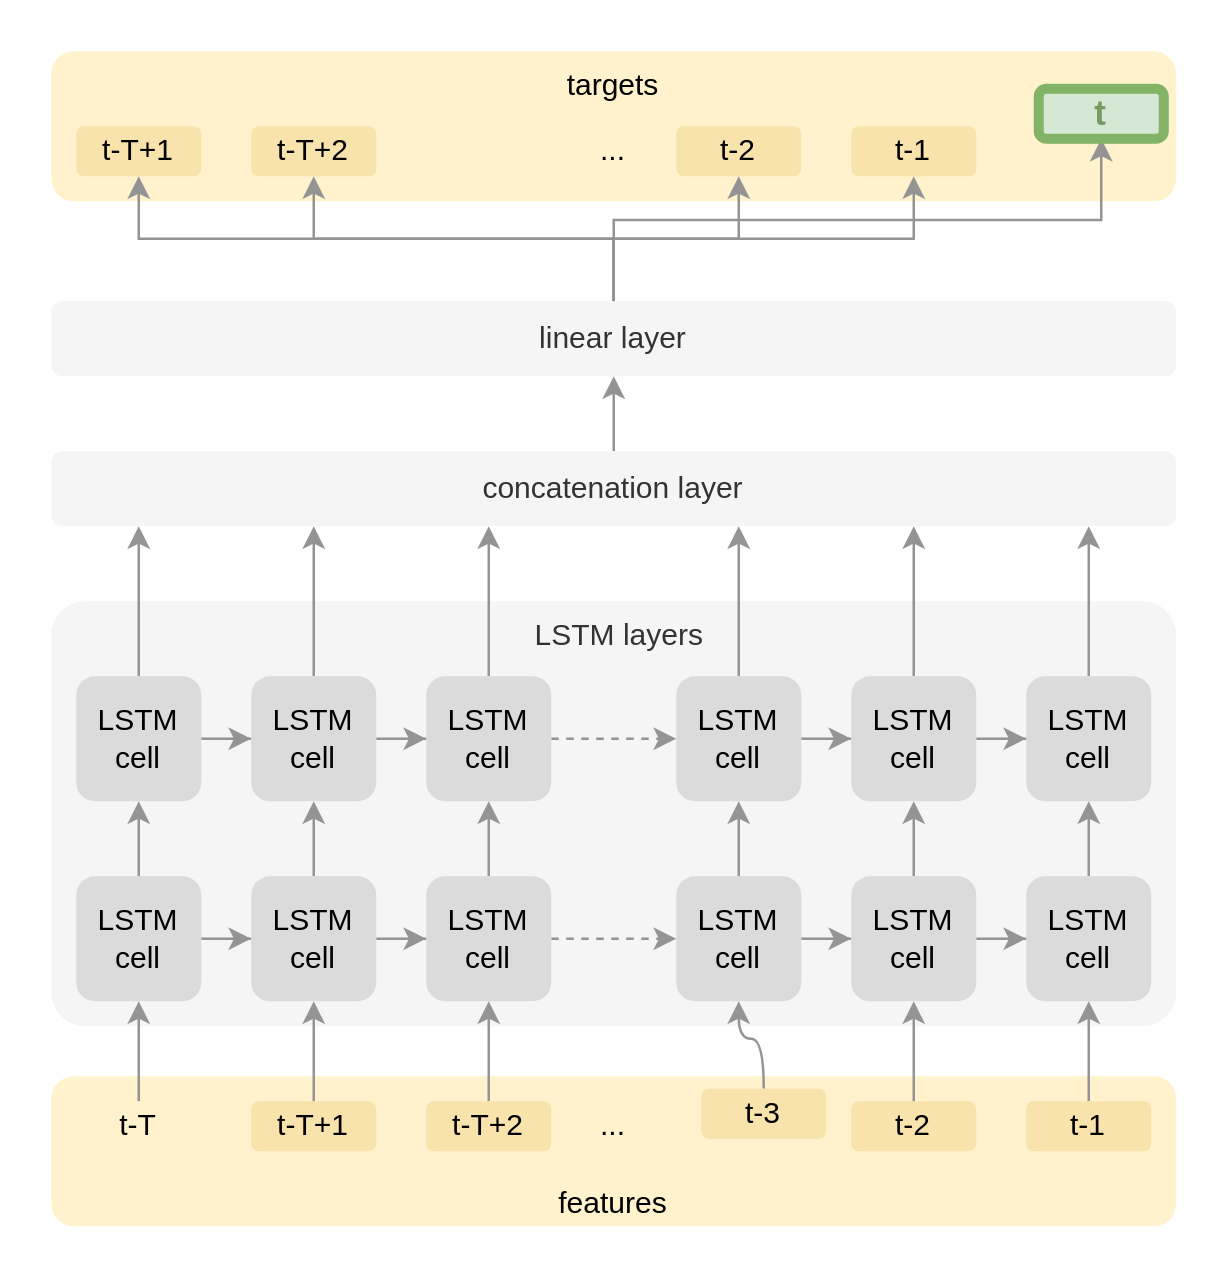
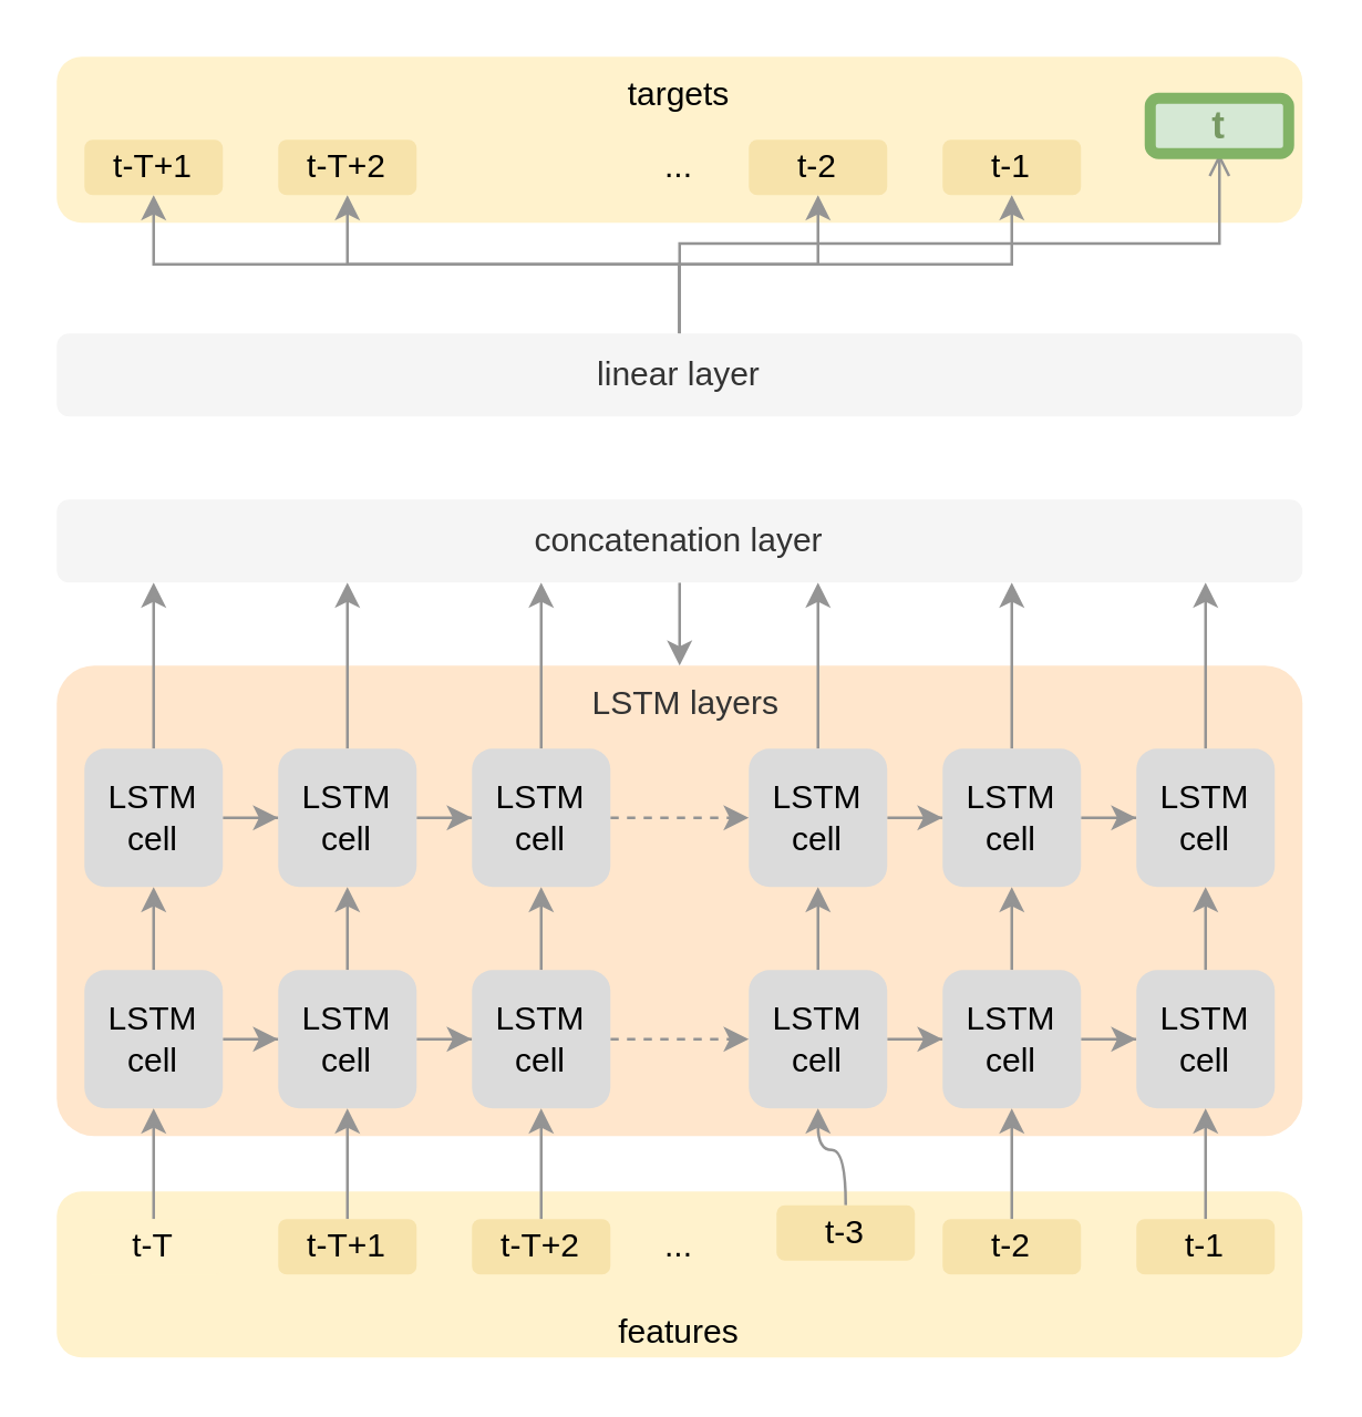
  <mxCell id="0" />
  <mxCell id="1" parent="0" />
  <mxCell id="2" value="targets" style="rounded=1;whiteSpace=wrap;html=1;shadow=0;glass=0;sketch=0;align=center;fillColor=#fff2cc;verticalAlign=top;strokeColor=none;" vertex="1" parent="1"><mxGeometry x="20" y="20" width="450" height="60" as="geometry" /></mxCell>
  <mxCell id="3" value="features" style="rounded=1;whiteSpace=wrap;html=1;shadow=0;glass=0;sketch=0;align=center;verticalAlign=bottom;fillColor=#fff2cc;strokeColor=none;" vertex="1" parent="1"><mxGeometry x="20" y="430" width="450" height="60" as="geometry" /></mxCell>
- <mxCell id="4" value="LSTM&amp;nbsp;layers" style="rounded=1;whiteSpace=wrap;html=1;shadow=0;sketch=0;glass=0;fillColor=#f5f5f5;fontColor=#333333;strokeColor=none;align=center;spacingRight=7;spacingLeft=12;verticalAlign=top;arcSize=8;" vertex="1" parent="1"><mxGeometry x="20" y="240" width="450" height="170" as="geometry" /></mxCell>
+ <mxCell id="4" value="LSTM&amp;nbsp;layers" style="rounded=1;whiteSpace=wrap;html=1;shadow=0;sketch=0;glass=0;fillColor=#ffe6cc;fontColor=#333333;strokeColor=none;align=center;spacingRight=7;spacingLeft=12;verticalAlign=top;arcSize=8;" vertex="1" parent="1"><mxGeometry x="20" y="240" width="450" height="170" as="geometry" /></mxCell>
  <mxCell id="5" style="edgeStyle=orthogonalEdgeStyle;rounded=0;orthogonalLoop=1;jettySize=auto;html=1;entryX=0;entryY=0.5;entryDx=0;entryDy=0;strokeColor=#949494;" edge="1" parent="1" source="7" target="10"><mxGeometry relative="1" as="geometry" /></mxCell>
  <mxCell id="6" style="edgeStyle=orthogonalEdgeStyle;rounded=0;orthogonalLoop=1;jettySize=auto;html=1;strokeColor=#949494;" edge="1" parent="1" source="7" target="24"><mxGeometry relative="1" as="geometry" /></mxCell>
  <mxCell id="7" value="LSTM&lt;br&gt;cell" style="rounded=1;whiteSpace=wrap;html=1;strokeColor=none;fillColor=#DBDBDB;" vertex="1" parent="1"><mxGeometry x="30" y="350" width="50" height="50" as="geometry" /></mxCell>
  <mxCell id="8" style="edgeStyle=orthogonalEdgeStyle;rounded=0;orthogonalLoop=1;jettySize=auto;html=1;entryX=0;entryY=0.5;entryDx=0;entryDy=0;strokeColor=#949494;" edge="1" parent="1" source="10" target="13"><mxGeometry relative="1" as="geometry" /></mxCell>
  <mxCell id="9" style="edgeStyle=orthogonalEdgeStyle;rounded=0;orthogonalLoop=1;jettySize=auto;html=1;entryX=0.5;entryY=1;entryDx=0;entryDy=0;strokeColor=#949494;" edge="1" parent="1" source="10" target="27"><mxGeometry relative="1" as="geometry" /></mxCell>
  <mxCell id="10" value="LSTM&lt;br&gt;cell" style="rounded=1;whiteSpace=wrap;html=1;strokeColor=none;fillColor=#DBDBDB;" vertex="1" parent="1"><mxGeometry x="100" y="350" width="50" height="50" as="geometry" /></mxCell>
  <mxCell id="11" style="edgeStyle=orthogonalEdgeStyle;rounded=0;orthogonalLoop=1;jettySize=auto;html=1;dashed=1;strokeColor=#949494;" edge="1" parent="1" source="13" target="16"><mxGeometry relative="1" as="geometry" /></mxCell>
  <mxCell id="12" style="edgeStyle=orthogonalEdgeStyle;rounded=0;orthogonalLoop=1;jettySize=auto;html=1;strokeColor=#949494;" edge="1" parent="1" source="13" target="30"><mxGeometry relative="1" as="geometry" /></mxCell>
  <mxCell id="13" value="LSTM&lt;br&gt;cell" style="rounded=1;whiteSpace=wrap;html=1;strokeColor=none;fillColor=#DBDBDB;" vertex="1" parent="1"><mxGeometry x="170" y="350" width="50" height="50" as="geometry" /></mxCell>
  <mxCell id="14" style="edgeStyle=orthogonalEdgeStyle;rounded=0;orthogonalLoop=1;jettySize=auto;html=1;strokeColor=#949494;" edge="1" parent="1" source="16" target="19"><mxGeometry relative="1" as="geometry" /></mxCell>
  <mxCell id="15" style="edgeStyle=orthogonalEdgeStyle;rounded=0;orthogonalLoop=1;jettySize=auto;html=1;strokeColor=#949494;" edge="1" parent="1" source="16" target="33"><mxGeometry relative="1" as="geometry" /></mxCell>
  <mxCell id="16" value="LSTM&lt;br&gt;cell" style="rounded=1;whiteSpace=wrap;html=1;strokeColor=none;fillColor=#DBDBDB;" vertex="1" parent="1"><mxGeometry x="270" y="350" width="50" height="50" as="geometry" /></mxCell>
  <mxCell id="17" style="edgeStyle=orthogonalEdgeStyle;rounded=0;orthogonalLoop=1;jettySize=auto;html=1;strokeColor=#949494;" edge="1" parent="1" source="19" target="21"><mxGeometry relative="1" as="geometry" /></mxCell>
  <mxCell id="18" style="edgeStyle=orthogonalEdgeStyle;rounded=0;orthogonalLoop=1;jettySize=auto;html=1;strokeColor=#949494;" edge="1" parent="1" source="19" target="36"><mxGeometry relative="1" as="geometry" /></mxCell>
  <mxCell id="19" value="LSTM&lt;br&gt;cell" style="rounded=1;whiteSpace=wrap;html=1;strokeColor=none;fillColor=#DBDBDB;" vertex="1" parent="1"><mxGeometry x="340" y="350" width="50" height="50" as="geometry" /></mxCell>
  <mxCell id="20" style="edgeStyle=orthogonalEdgeStyle;rounded=0;orthogonalLoop=1;jettySize=auto;html=1;strokeColor=#949494;" edge="1" parent="1" source="21" target="38"><mxGeometry relative="1" as="geometry" /></mxCell>
  <mxCell id="21" value="LSTM&lt;br&gt;cell" style="rounded=1;whiteSpace=wrap;html=1;strokeColor=none;fillColor=#DBDBDB;" vertex="1" parent="1"><mxGeometry x="410" y="350" width="50" height="50" as="geometry" /></mxCell>
  <mxCell id="22" style="edgeStyle=orthogonalEdgeStyle;rounded=0;orthogonalLoop=1;jettySize=auto;html=1;entryX=0;entryY=0.5;entryDx=0;entryDy=0;strokeColor=#949494;" edge="1" parent="1" source="24" target="27"><mxGeometry relative="1" as="geometry" /></mxCell>
  <mxCell id="23" style="edgeStyle=orthogonalEdgeStyle;rounded=0;orthogonalLoop=1;jettySize=auto;html=1;strokeColor=#949494;" edge="1" parent="1" source="24"><mxGeometry relative="1" as="geometry"><mxPoint x="55" y="210" as="targetPoint" /></mxGeometry></mxCell>
  <mxCell id="24" value="LSTM&lt;br&gt;cell" style="rounded=1;whiteSpace=wrap;html=1;strokeColor=none;fillColor=#DBDBDB;" vertex="1" parent="1"><mxGeometry x="30" y="270" width="50" height="50" as="geometry" /></mxCell>
  <mxCell id="25" style="edgeStyle=orthogonalEdgeStyle;rounded=0;orthogonalLoop=1;jettySize=auto;html=1;entryX=0;entryY=0.5;entryDx=0;entryDy=0;strokeColor=#949494;" edge="1" parent="1" source="27" target="30"><mxGeometry relative="1" as="geometry" /></mxCell>
  <mxCell id="26" style="edgeStyle=orthogonalEdgeStyle;rounded=0;orthogonalLoop=1;jettySize=auto;html=1;strokeColor=#949494;" edge="1" parent="1" source="27"><mxGeometry relative="1" as="geometry"><mxPoint x="125" y="210" as="targetPoint" /></mxGeometry></mxCell>
  <mxCell id="27" value="LSTM&lt;br&gt;cell" style="rounded=1;whiteSpace=wrap;html=1;strokeColor=none;fillColor=#DBDBDB;" vertex="1" parent="1"><mxGeometry x="100" y="270" width="50" height="50" as="geometry" /></mxCell>
  <mxCell id="28" style="edgeStyle=orthogonalEdgeStyle;rounded=0;orthogonalLoop=1;jettySize=auto;html=1;dashed=1;strokeColor=#949494;" edge="1" parent="1" source="30" target="33"><mxGeometry relative="1" as="geometry" /></mxCell>
  <mxCell id="29" style="edgeStyle=orthogonalEdgeStyle;rounded=0;orthogonalLoop=1;jettySize=auto;html=1;strokeColor=#949494;" edge="1" parent="1" source="30"><mxGeometry relative="1" as="geometry"><mxPoint x="195" y="210" as="targetPoint" /></mxGeometry></mxCell>
  <mxCell id="30" value="LSTM&lt;br&gt;cell" style="rounded=1;whiteSpace=wrap;html=1;strokeColor=none;fillColor=#DBDBDB;" vertex="1" parent="1"><mxGeometry x="170" y="270" width="50" height="50" as="geometry" /></mxCell>
  <mxCell id="31" style="edgeStyle=orthogonalEdgeStyle;rounded=0;orthogonalLoop=1;jettySize=auto;html=1;strokeColor=#949494;" edge="1" parent="1" source="33" target="36"><mxGeometry relative="1" as="geometry" /></mxCell>
  <mxCell id="32" style="edgeStyle=orthogonalEdgeStyle;rounded=0;orthogonalLoop=1;jettySize=auto;html=1;strokeColor=#949494;" edge="1" parent="1" source="33"><mxGeometry relative="1" as="geometry"><mxPoint x="295" y="210" as="targetPoint" /></mxGeometry></mxCell>
  <mxCell id="33" value="LSTM&lt;br&gt;cell" style="rounded=1;whiteSpace=wrap;html=1;strokeColor=none;fillColor=#DBDBDB;" vertex="1" parent="1"><mxGeometry x="270" y="270" width="50" height="50" as="geometry" /></mxCell>
  <mxCell id="34" style="edgeStyle=orthogonalEdgeStyle;rounded=0;orthogonalLoop=1;jettySize=auto;html=1;strokeColor=#949494;" edge="1" parent="1" source="36" target="38"><mxGeometry relative="1" as="geometry" /></mxCell>
  <mxCell id="35" style="edgeStyle=orthogonalEdgeStyle;rounded=0;orthogonalLoop=1;jettySize=auto;html=1;strokeColor=#949494;" edge="1" parent="1" source="36"><mxGeometry relative="1" as="geometry"><mxPoint x="365" y="210" as="targetPoint" /></mxGeometry></mxCell>
  <mxCell id="36" value="LSTM&lt;br&gt;cell" style="rounded=1;whiteSpace=wrap;html=1;strokeColor=none;fillColor=#DBDBDB;" vertex="1" parent="1"><mxGeometry x="340" y="270" width="50" height="50" as="geometry" /></mxCell>
  <mxCell id="37" style="edgeStyle=orthogonalEdgeStyle;rounded=0;orthogonalLoop=1;jettySize=auto;html=1;strokeColor=#949494;" edge="1" parent="1" source="38"><mxGeometry relative="1" as="geometry"><mxPoint x="435" y="210" as="targetPoint" /></mxGeometry></mxCell>
  <mxCell id="38" value="LSTM&lt;br&gt;cell" style="rounded=1;whiteSpace=wrap;html=1;strokeColor=none;fillColor=#DBDBDB;" vertex="1" parent="1"><mxGeometry x="410" y="270" width="50" height="50" as="geometry" /></mxCell>
- <mxCell id="39" style="edgeStyle=orthogonalEdgeStyle;rounded=0;orthogonalLoop=1;jettySize=auto;html=1;entryX=0.5;entryY=1;entryDx=0;entryDy=0;fillColor=#f5f5f5;strokeColor=#949494;" edge="1" parent="1" source="40" target="58"><mxGeometry relative="1" as="geometry" /></mxCell>
+ <mxCell id="39" style="edgeStyle=orthogonalEdgeStyle;rounded=0;orthogonalLoop=1;jettySize=auto;html=1;fillColor=#f5f5f5;strokeColor=#949494;" edge="1" parent="1" source="40" target="4"><mxGeometry relative="1" as="geometry" /></mxCell>
  <mxCell id="40" value="concatenation layer" style="rounded=1;whiteSpace=wrap;html=1;shadow=0;sketch=0;glass=0;fillColor=#f5f5f5;fontColor=#333333;strokeColor=none;" vertex="1" parent="1"><mxGeometry x="20" y="180" width="450" height="30" as="geometry" /></mxCell>
  <mxCell id="41" style="edgeStyle=orthogonalEdgeStyle;curved=1;orthogonalLoop=1;jettySize=auto;html=1;strokeColor=#949494;" edge="1" parent="1" source="42" target="16"><mxGeometry relative="1" as="geometry" /></mxCell>
  <mxCell id="42" value="t-3" style="rounded=1;whiteSpace=wrap;html=1;strokeColor=none;fillColor=#F7E3AB;" vertex="1" parent="1"><mxGeometry x="280" y="435" width="50" height="20" as="geometry" /></mxCell>
  <mxCell id="43" style="edgeStyle=orthogonalEdgeStyle;curved=1;orthogonalLoop=1;jettySize=auto;html=1;strokeColor=#949494;" edge="1" parent="1" source="44" target="19"><mxGeometry relative="1" as="geometry" /></mxCell>
  <mxCell id="44" value="t-2" style="rounded=1;whiteSpace=wrap;html=1;strokeColor=none;fillColor=#F7E3AB;" vertex="1" parent="1"><mxGeometry x="340" y="440" width="50" height="20" as="geometry" /></mxCell>
  <mxCell id="45" style="edgeStyle=orthogonalEdgeStyle;curved=1;orthogonalLoop=1;jettySize=auto;html=1;entryX=0.5;entryY=1;entryDx=0;entryDy=0;strokeColor=#949494;" edge="1" parent="1" source="46" target="21"><mxGeometry relative="1" as="geometry" /></mxCell>
  <mxCell id="46" value="t-1" style="rounded=1;whiteSpace=wrap;html=1;strokeColor=none;fillColor=#F7E3AB;" vertex="1" parent="1"><mxGeometry x="410" y="440" width="50" height="20" as="geometry" /></mxCell>
  <mxCell id="47" style="edgeStyle=orthogonalEdgeStyle;curved=1;orthogonalLoop=1;jettySize=auto;html=1;strokeColor=#949494;" edge="1" parent="1" source="48" target="7"><mxGeometry relative="1" as="geometry" /></mxCell>
  <mxCell id="48" value="t-T" style="rounded=1;whiteSpace=wrap;html=1;strokeColor=none;fillColor=#fff2cc;" vertex="1" parent="1"><mxGeometry x="30" y="440" width="50" height="20" as="geometry" /></mxCell>
  <mxCell id="49" style="edgeStyle=orthogonalEdgeStyle;curved=1;orthogonalLoop=1;jettySize=auto;html=1;entryX=0.5;entryY=1;entryDx=0;entryDy=0;strokeColor=#949494;" edge="1" parent="1" source="50" target="10"><mxGeometry relative="1" as="geometry" /></mxCell>
  <mxCell id="50" value="t-T+1" style="rounded=1;whiteSpace=wrap;html=1;strokeColor=none;fillColor=#F7E3AB;" vertex="1" parent="1"><mxGeometry x="100" y="440" width="50" height="20" as="geometry" /></mxCell>
  <mxCell id="51" style="edgeStyle=orthogonalEdgeStyle;curved=1;orthogonalLoop=1;jettySize=auto;html=1;entryX=0.5;entryY=1;entryDx=0;entryDy=0;strokeColor=#949494;" edge="1" parent="1" source="52" target="13"><mxGeometry relative="1" as="geometry" /></mxCell>
  <mxCell id="52" value="t-T+2" style="rounded=1;whiteSpace=wrap;html=1;strokeColor=none;fillColor=#F7E3AB;" vertex="1" parent="1"><mxGeometry x="170" y="440" width="50" height="20" as="geometry" /></mxCell>
- <mxCell id="53" style="edgeStyle=orthogonalEdgeStyle;rounded=0;orthogonalLoop=1;jettySize=auto;html=1;entryX=0.5;entryY=1;entryDx=0;entryDy=0;strokeColor=#949494;" edge="1" parent="1" source="58" target="61"><mxGeometry relative="1" as="geometry" /></mxCell>
+ <mxCell id="53" style="edgeStyle=orthogonalEdgeStyle;rounded=0;orthogonalLoop=1;jettySize=auto;html=1;entryX=0.5;entryY=1;entryDx=0;entryDy=0;strokeColor=#949494;endArrow=open;" edge="1" parent="1" source="58" target="61"><mxGeometry relative="1" as="geometry" /></mxCell>
  <mxCell id="54" style="edgeStyle=orthogonalEdgeStyle;rounded=0;orthogonalLoop=1;jettySize=auto;html=1;entryX=0.5;entryY=1;entryDx=0;entryDy=0;strokeColor=#949494;" edge="1" parent="1" source="58" target="60"><mxGeometry relative="1" as="geometry" /></mxCell>
  <mxCell id="55" style="edgeStyle=orthogonalEdgeStyle;rounded=0;orthogonalLoop=1;jettySize=auto;html=1;entryX=0.5;entryY=1;entryDx=0;entryDy=0;strokeColor=#949494;" edge="1" parent="1" source="58" target="59"><mxGeometry relative="1" as="geometry" /></mxCell>
  <mxCell id="56" style="edgeStyle=orthogonalEdgeStyle;rounded=0;orthogonalLoop=1;jettySize=auto;html=1;entryX=0.5;entryY=1;entryDx=0;entryDy=0;strokeColor=#949494;" edge="1" parent="1" source="58" target="63"><mxGeometry relative="1" as="geometry" /></mxCell>
  <mxCell id="57" style="edgeStyle=orthogonalEdgeStyle;rounded=0;orthogonalLoop=1;jettySize=auto;html=1;entryX=0.5;entryY=1;entryDx=0;entryDy=0;strokeColor=#949494;" edge="1" parent="1" source="58" target="62"><mxGeometry relative="1" as="geometry" /></mxCell>
  <mxCell id="58" value="linear layer" style="rounded=1;whiteSpace=wrap;html=1;shadow=0;sketch=0;glass=0;fillColor=#f5f5f5;fontColor=#333333;strokeColor=none;" vertex="1" parent="1"><mxGeometry x="20" y="120" width="450" height="30" as="geometry" /></mxCell>
  <mxCell id="59" value="t-2" style="rounded=1;whiteSpace=wrap;html=1;strokeColor=none;fillColor=#F7E3AB;" vertex="1" parent="1"><mxGeometry x="270" y="50" width="50" height="20" as="geometry" /></mxCell>
  <mxCell id="60" value="t-1" style="rounded=1;whiteSpace=wrap;html=1;strokeColor=none;fillColor=#F7E3AB;" vertex="1" parent="1"><mxGeometry x="340" y="50" width="50" height="20" as="geometry" /></mxCell>
  <mxCell id="61" value="t" style="rounded=1;whiteSpace=wrap;html=1;fillColor=#d5e8d4;strokeColor=#82b366;fontStyle=1;fontSize=14;strokeWidth=4;fontColor=#779963;" vertex="1" parent="1"><mxGeometry x="415" y="35" width="50" height="20" as="geometry" /></mxCell>
  <mxCell id="62" value="t-T+1" style="rounded=1;whiteSpace=wrap;html=1;strokeColor=none;fillColor=#F7E3AB;" vertex="1" parent="1"><mxGeometry x="30" y="50" width="50" height="20" as="geometry" /></mxCell>
  <mxCell id="63" value="t-T+2" style="rounded=1;whiteSpace=wrap;html=1;strokeColor=none;fillColor=#F7E3AB;" vertex="1" parent="1"><mxGeometry x="100" y="50" width="50" height="20" as="geometry" /></mxCell>
  <mxCell id="64" value="..." style="text;html=1;strokeColor=none;fillColor=none;align=center;verticalAlign=middle;whiteSpace=wrap;rounded=0;" vertex="1" parent="1"><mxGeometry x="225" y="50" width="40" height="20" as="geometry" /></mxCell>
  <mxCell id="65" value="..." style="text;html=1;strokeColor=none;fillColor=none;align=center;verticalAlign=middle;whiteSpace=wrap;rounded=0;" vertex="1" parent="1"><mxGeometry x="225" y="440" width="40" height="20" as="geometry" /></mxCell>
